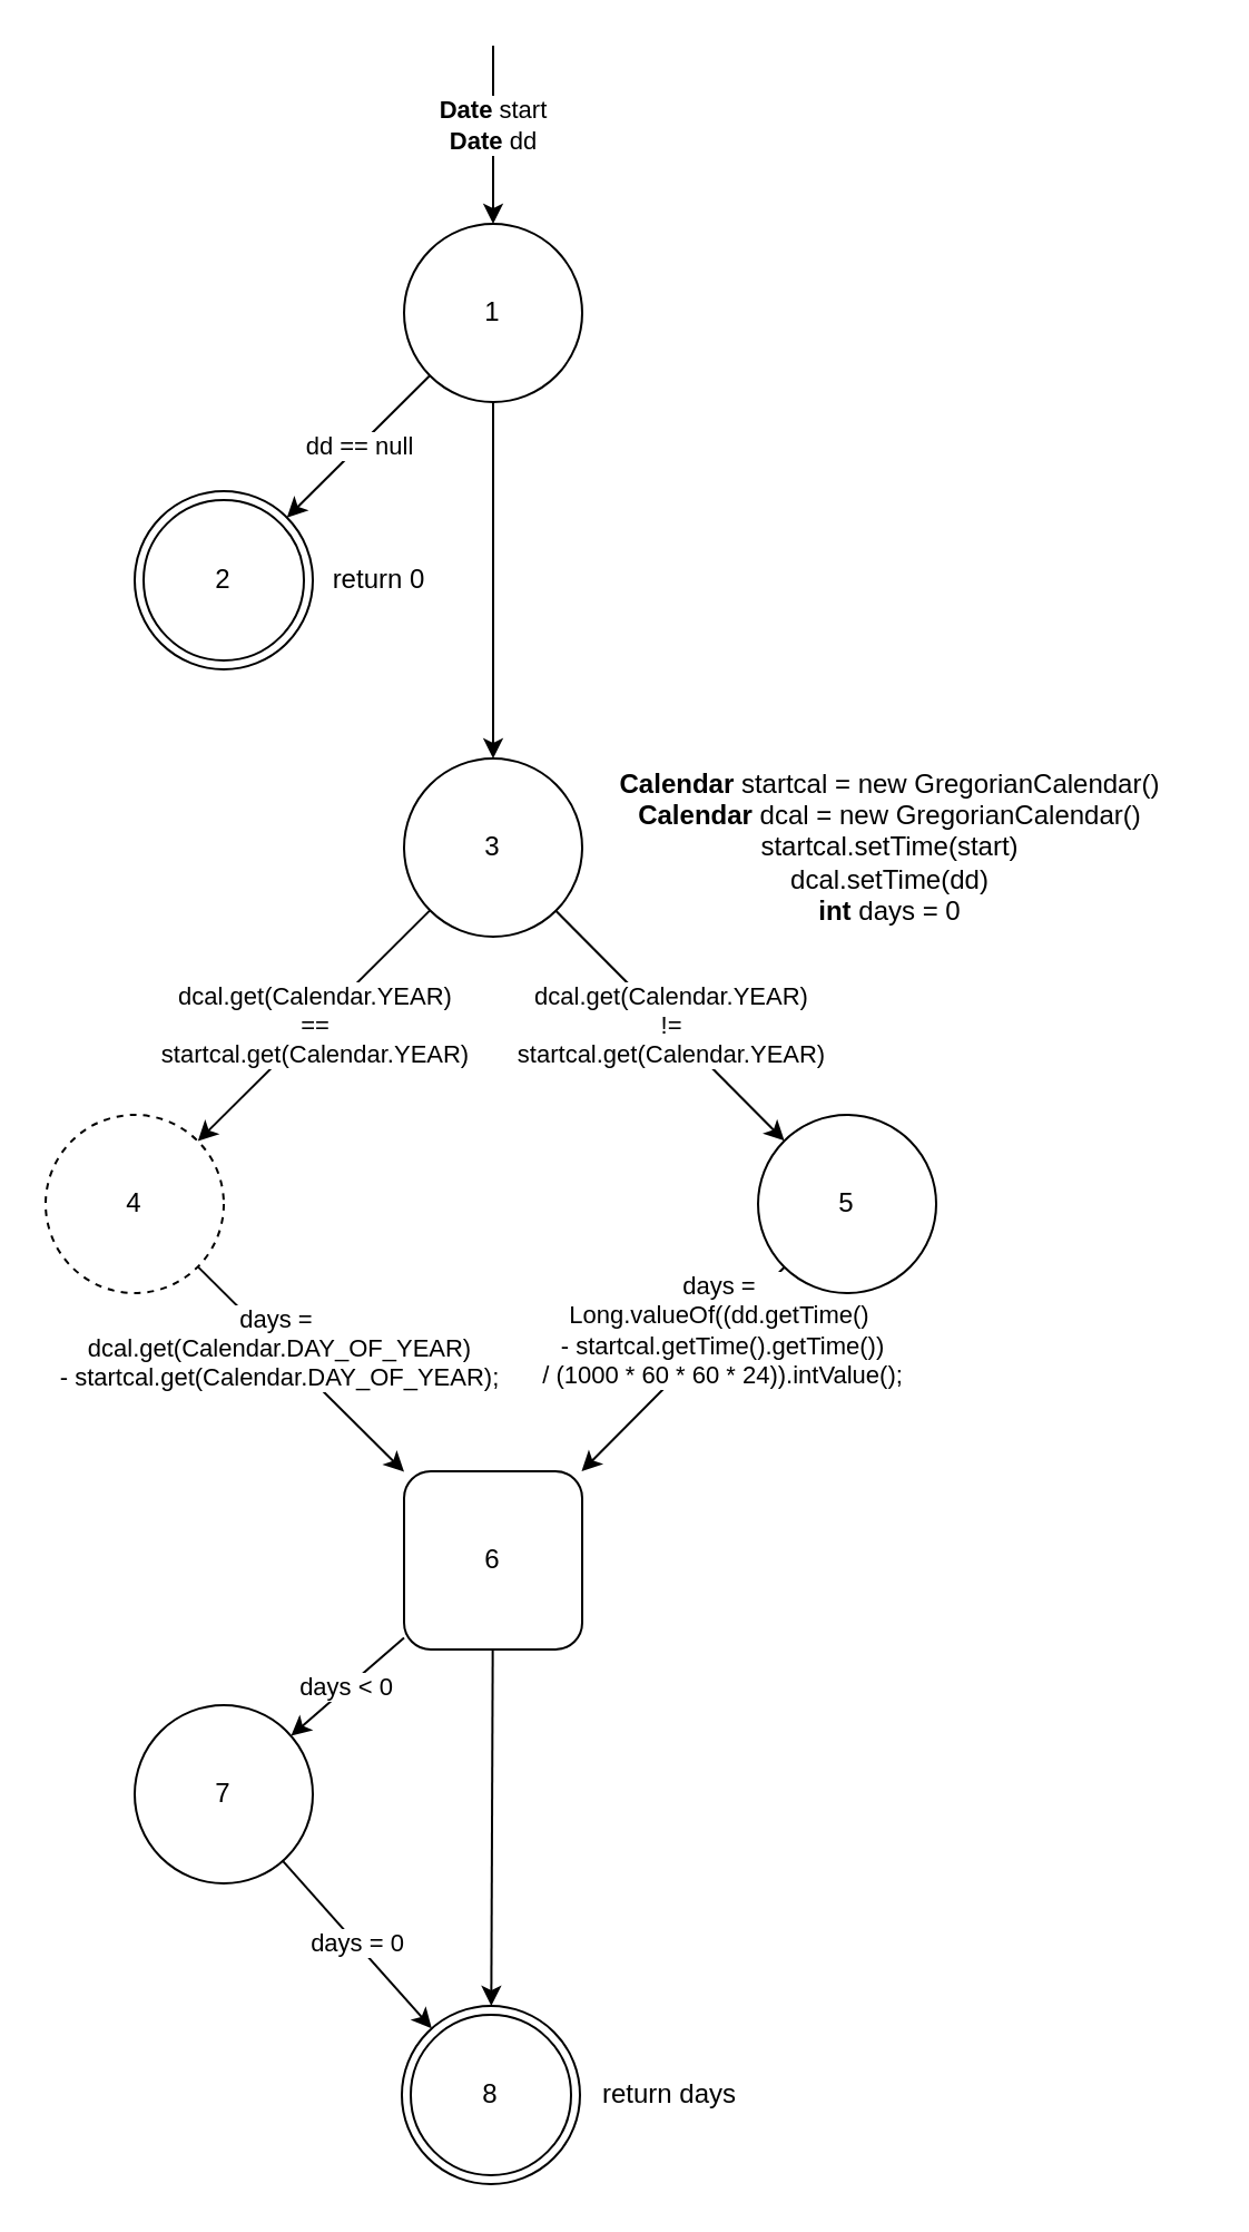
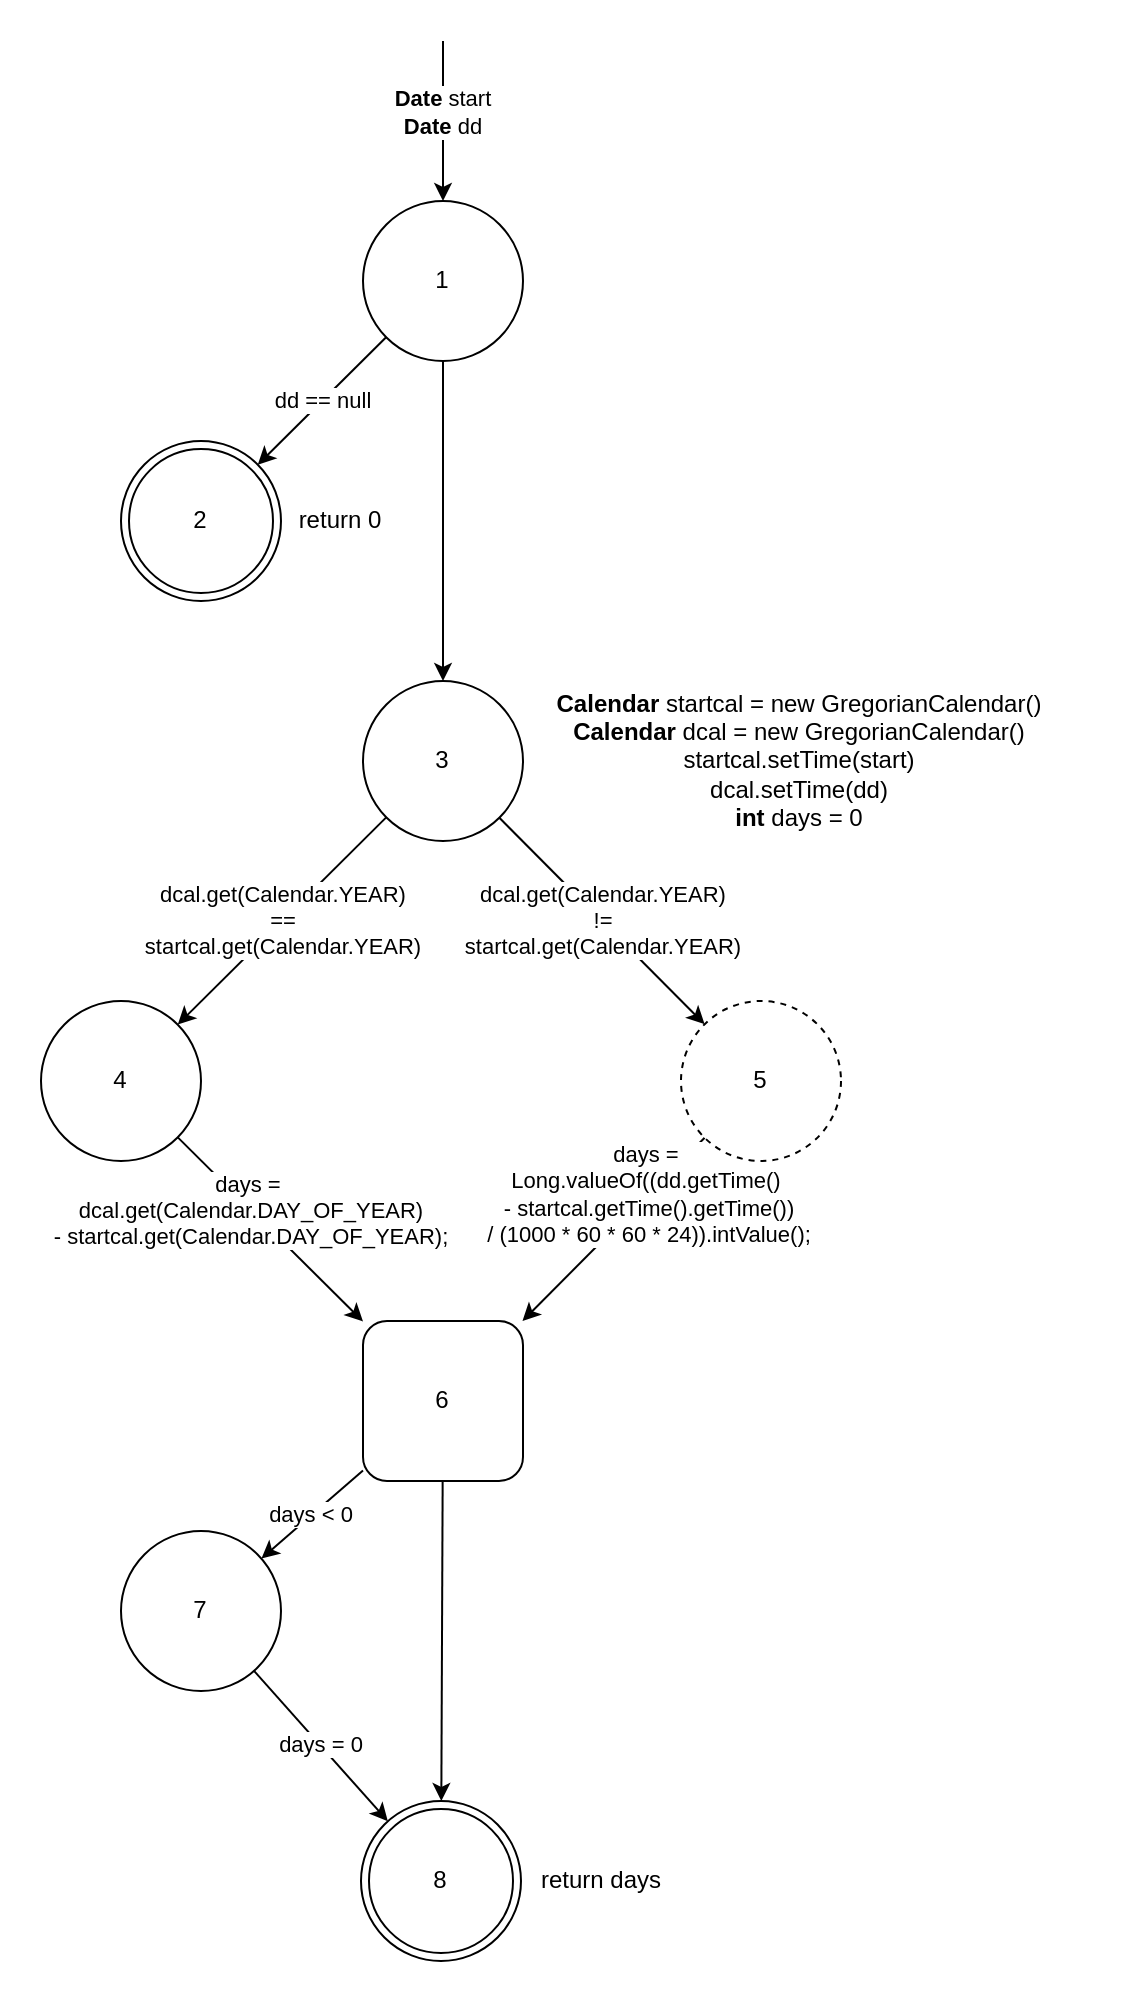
  <mxCell id="0" />
  <mxCell id="1" parent="0" />
  <mxCell id="2" value="dd == null" style="edgeStyle=none;rounded=0;orthogonalLoop=1;jettySize=auto;html=1;" parent="1" source="4" target="9" edge="1"><mxGeometry relative="1" as="geometry" /></mxCell>
  <mxCell id="3" value="" style="edgeStyle=none;rounded=0;orthogonalLoop=1;jettySize=auto;html=1;" parent="1" source="4" target="8" edge="1"><mxGeometry relative="1" as="geometry" /></mxCell>
  <mxCell id="4" value="1" style="ellipse;whiteSpace=wrap;html=1;aspect=fixed;" parent="1" vertex="1"><mxGeometry x="181" y="100" width="80" height="80" as="geometry" /></mxCell>
  <mxCell id="5" value="&lt;b&gt;Date &lt;/b&gt;start&lt;br&gt;&lt;b&gt;Date &lt;/b&gt;dd" style="endArrow=classic;html=1;entryX=0.5;entryY=0;entryDx=0;entryDy=0;" parent="1" target="4" edge="1"><mxGeometry x="-0.111" width="50" height="50" relative="1" as="geometry"><mxPoint x="221" y="20" as="sourcePoint" /><mxPoint x="-590" y="110" as="targetPoint" /><mxPoint as="offset" /></mxGeometry></mxCell>
  <mxCell id="6" value="dcal.get(Calendar.YEAR) &lt;br&gt;==&lt;br&gt;startcal.get(Calendar.YEAR)" style="edgeStyle=none;rounded=0;orthogonalLoop=1;jettySize=auto;html=1;" parent="1" source="8" target="12" edge="1"><mxGeometry relative="1" as="geometry" /></mxCell>
  <mxCell id="7" value="dcal.get(Calendar.YEAR)&lt;br&gt;!=&lt;br&gt;startcal.get(Calendar.YEAR)" style="edgeStyle=none;rounded=0;orthogonalLoop=1;jettySize=auto;html=1;" parent="1" source="8" target="14" edge="1"><mxGeometry relative="1" as="geometry" /></mxCell>
  <mxCell id="8" value="3" style="ellipse;whiteSpace=wrap;html=1;aspect=fixed;" parent="1" vertex="1"><mxGeometry x="181" y="340" width="80" height="80" as="geometry" /></mxCell>
  <mxCell id="9" value="2" style="ellipse;shape=doubleEllipse;whiteSpace=wrap;html=1;aspect=fixed;" parent="1" vertex="1"><mxGeometry x="60" y="220" width="80" height="80" as="geometry" /></mxCell>
  <mxCell id="10" value="&lt;b&gt;Calendar&lt;/b&gt; startcal = new GregorianCalendar()&lt;br&gt;&lt;b&gt;Calendar&lt;/b&gt;&amp;nbsp;dcal = new GregorianCalendar()&lt;br&gt;startcal.setTime(start)&lt;br&gt;dcal.setTime(dd)&lt;br&gt;&lt;b&gt;int&lt;/b&gt; days = 0" style="text;html=1;strokeColor=none;fillColor=none;align=center;verticalAlign=middle;whiteSpace=wrap;rounded=0;" parent="1" vertex="1"><mxGeometry x="260" y="340" width="279" height="80" as="geometry" /></mxCell>
  <mxCell id="11" value="&lt;div&gt;days =&amp;nbsp;&lt;/div&gt;&lt;div&gt;dcal.get(Calendar.DAY_OF_YEAR)&lt;/div&gt;&lt;div&gt;&lt;span&gt;     &lt;/span&gt;- startcal.get(Calendar.DAY_OF_YEAR);&lt;/div&gt;" style="edgeStyle=none;rounded=0;orthogonalLoop=1;jettySize=auto;html=1;" parent="1" source="12" target="17" edge="1"><mxGeometry x="-0.197" relative="1" as="geometry"><mxPoint as="offset" /></mxGeometry></mxCell>
- <mxCell id="12" value="4" style="ellipse;whiteSpace=wrap;html=1;aspect=fixed;dashed=1;" parent="1" vertex="1"><mxGeometry x="20" y="500" width="80" height="80" as="geometry" /></mxCell>
+ <mxCell id="12" value="4" style="ellipse;whiteSpace=wrap;html=1;aspect=fixed;" parent="1" vertex="1"><mxGeometry x="20" y="500" width="80" height="80" as="geometry" /></mxCell>
  <mxCell id="13" value="&lt;div&gt;days =&amp;nbsp;&lt;/div&gt;&lt;div&gt;Long.valueOf((dd.getTime()&amp;nbsp;&lt;/div&gt;&lt;div&gt;- startcal.getTime().getTime())&lt;/div&gt;&lt;div&gt;&lt;span&gt;     &lt;/span&gt;/ (1000 * 60 * 60 * 24)).intValue();&lt;/div&gt;" style="edgeStyle=none;rounded=0;orthogonalLoop=1;jettySize=auto;html=1;" parent="1" source="14" target="17" edge="1"><mxGeometry x="-0.384" relative="1" as="geometry"><mxPoint as="offset" /></mxGeometry></mxCell>
- <mxCell id="14" value="5" style="ellipse;whiteSpace=wrap;html=1;aspect=fixed;" parent="1" vertex="1"><mxGeometry x="340" y="500" width="80" height="80" as="geometry" /></mxCell>
+ <mxCell id="14" value="5" style="ellipse;whiteSpace=wrap;html=1;aspect=fixed;dashed=1;" parent="1" vertex="1"><mxGeometry x="340" y="500" width="80" height="80" as="geometry" /></mxCell>
  <mxCell id="15" value="" style="edgeStyle=none;rounded=0;orthogonalLoop=1;jettySize=auto;html=1;" parent="1" source="17" target="18" edge="1"><mxGeometry relative="1" as="geometry" /></mxCell>
  <mxCell id="16" value="days &amp;lt; 0" style="edgeStyle=none;rounded=0;orthogonalLoop=1;jettySize=auto;html=1;" parent="1" source="17" target="20" edge="1"><mxGeometry relative="1" as="geometry" /></mxCell>
  <mxCell id="17" value="6" style="whiteSpace=wrap;html=1;aspect=fixed;rounded=1;" parent="1" vertex="1"><mxGeometry x="181" y="660" width="80" height="80" as="geometry" /></mxCell>
  <mxCell id="18" value="8" style="ellipse;shape=doubleEllipse;whiteSpace=wrap;html=1;aspect=fixed;" parent="1" vertex="1"><mxGeometry x="180" y="900" width="80" height="80" as="geometry" /></mxCell>
  <mxCell id="19" value="days = 0" style="edgeStyle=none;rounded=0;orthogonalLoop=1;jettySize=auto;html=1;" parent="1" source="20" target="18" edge="1"><mxGeometry relative="1" as="geometry" /></mxCell>
  <mxCell id="20" value="7" style="ellipse;whiteSpace=wrap;html=1;aspect=fixed;" parent="1" vertex="1"><mxGeometry x="60" y="765" width="80" height="80" as="geometry" /></mxCell>
  <mxCell id="21" value="return days" style="text;html=1;strokeColor=none;fillColor=none;align=center;verticalAlign=middle;whiteSpace=wrap;rounded=0;" parent="1" vertex="1"><mxGeometry x="261" y="930" width="79" height="20" as="geometry" /></mxCell>
  <mxCell id="22" value="return 0" style="text;html=1;strokeColor=none;fillColor=none;align=center;verticalAlign=middle;whiteSpace=wrap;rounded=0;" vertex="1" parent="1"><mxGeometry x="140" y="250" width="60" height="20" as="geometry" /></mxCell>
